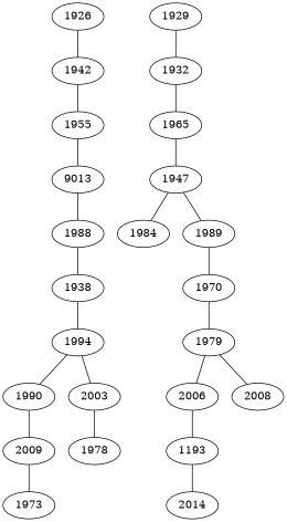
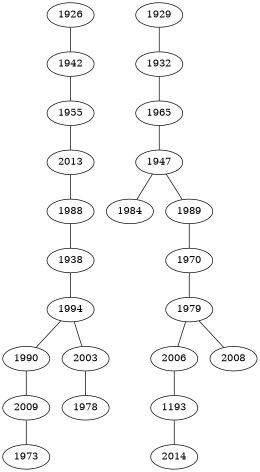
  graph {
    1926 [COORDINATE_X=0.5726768066359049 COORDINATE_Y=0.18326085760417876]
    1942 [COORDINATE_X=0.5875079125065968 COORDINATE_Y=0.2081204987623434]
    1929 [COORDINATE_X=0.4617171315945263 COORDINATE_Y=0.2281140931923179]
    1932 [COORDINATE_X=0.4337899652613839 COORDINATE_Y=0.1788954708695346]
    1955 [COORDINATE_X=0.5782443842366176 COORDINATE_Y=0.23021481272990163]
-   2013 [COORDINATE_X=0.6096869226158977 COORDINATE_Y=0.2362256782708576 label=9013]
+   2013 [COORDINATE_X=0.6096869226158977 COORDINATE_Y=0.2362256782708576]
    1988 [COORDINATE_X=0.6943203949514836 COORDINATE_Y=0.20118738414218962]
    1938 [COORDINATE_X=0.7775081949773744 COORDINATE_Y=0.2519705596167602]
    1994 [COORDINATE_X=0.7045839237125758 COORDINATE_Y=0.1971621117689566]
    1990 [COORDINATE_X=0.6410930339178028 COORDINATE_Y=0.14122339244793825]
    2003 [COORDINATE_X=0.7656760079542223 COORDINATE_Y=0.12503352012711344]
    2009 [COORDINATE_X=0.6109331067989123 COORDINATE_Y=0.05216882675305534]
    1978 [COORDINATE_X=0.8192386758046398 COORDINATE_Y=0.0882007542717742]
    1973 [COORDINATE_X=0.6271361565236635 COORDINATE_Y=0.009059955259536179]
    1965 [COORDINATE_X=0.40702931009853127 COORDINATE_Y=0.08416820166080052]
    1947 [COORDINATE_X=0.35088308808758806 COORDINATE_Y=0.08205457414140715]
    1984 [COORDINATE_X=0.42055916715104735 COORDINATE_Y=0.07690241453703228]
    1989 [COORDINATE_X=0.2578729366240703 COORDINATE_Y=0.09930896837827485]
    1970 [COORDINATE_X=0.20709688885512145 COORDINATE_Y=0.08411423238350968]
    1979 [COORDINATE_X=0.13573290110681202 COORDINATE_Y=0.03216963709122622]
    2006 [COORDINATE_X=0.06816601676632272 COORDINATE_Y=0.029882635347422637]
    2008 [COORDINATE_X=0.17176178057368285 COORDINATE_Y=0.0038962455208899627]
    n23 [COORDINATE_X=0.06197764100043768 COORDINATE_Y=0.12876187815036488 label=1193]
    2014 [COORDINATE_X=0.030829823000957823 COORDINATE_Y=0.11615546549714661]
    1926 -- 1942
    1942 -- 1955
    1929 -- 1932
    1932 -- 1965
    1955 -- 2013
    2013 -- 1988
    1988 -- 1938
    1938 -- 1994
    1994 -- 1990
    1994 -- 2003
    1990 -- 2009
    2003 -- 1978
    2009 -- 1973
    1965 -- 1947
    1947 -- 1984
    1947 -- 1989
    1989 -- 1970
    1970 -- 1979
    1979 -- 2006
    1979 -- 2008
    2006 -- n23
    n23 -- 2014
  }
